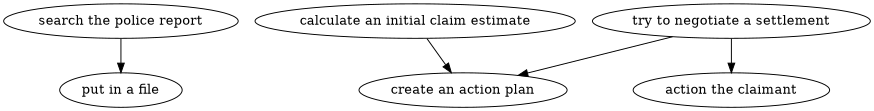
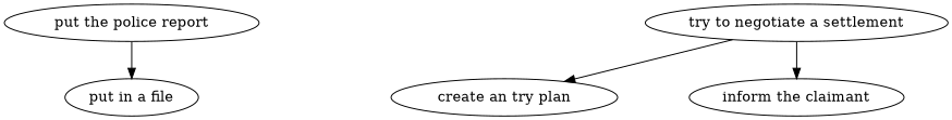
  strict digraph {
    edge [attrs="{'type': 'flow', 'label': 'flow'}"]
-   "search the police report" [attrs="{'type': 'Activity', 'label': 'search the police report'}"]
+   "search the police report" [attrs="{'type': 'Activity', 'label': 'search the police report'}" label="put the police report"]
    "put in a file" [attrs="{'type': 'Activity', 'label': 'put in a file'}"]
-   "calculate an initial claim estimate" [attrs="{'type': 'Activity', 'label': 'calculate an initial claim estimate'}"]
-   "create an action plan" [attrs="{'type': 'Activity', 'label': 'create an action plan'}"]
+   "create an action plan" [attrs="{'type': 'Activity', 'label': 'create an action plan'}" label="create an try plan"]
    "try to negotiate a settlement" [attrs="{'type': 'Activity', 'label': 'try to negotiate a settlement'}"]
-   "inform the claimant" [attrs="{'type': 'Activity', 'label': 'inform the claimant'}" label="action the claimant"]
+   "inform the claimant" [attrs="{'type': 'Activity', 'label': 'inform the claimant'}"]
    "search the police report" -> "put in a file"
-   "calculate an initial claim estimate" -> "create an action plan"
    "try to negotiate a settlement" -> "create an action plan"
    "try to negotiate a settlement" -> "inform the claimant"
  }
